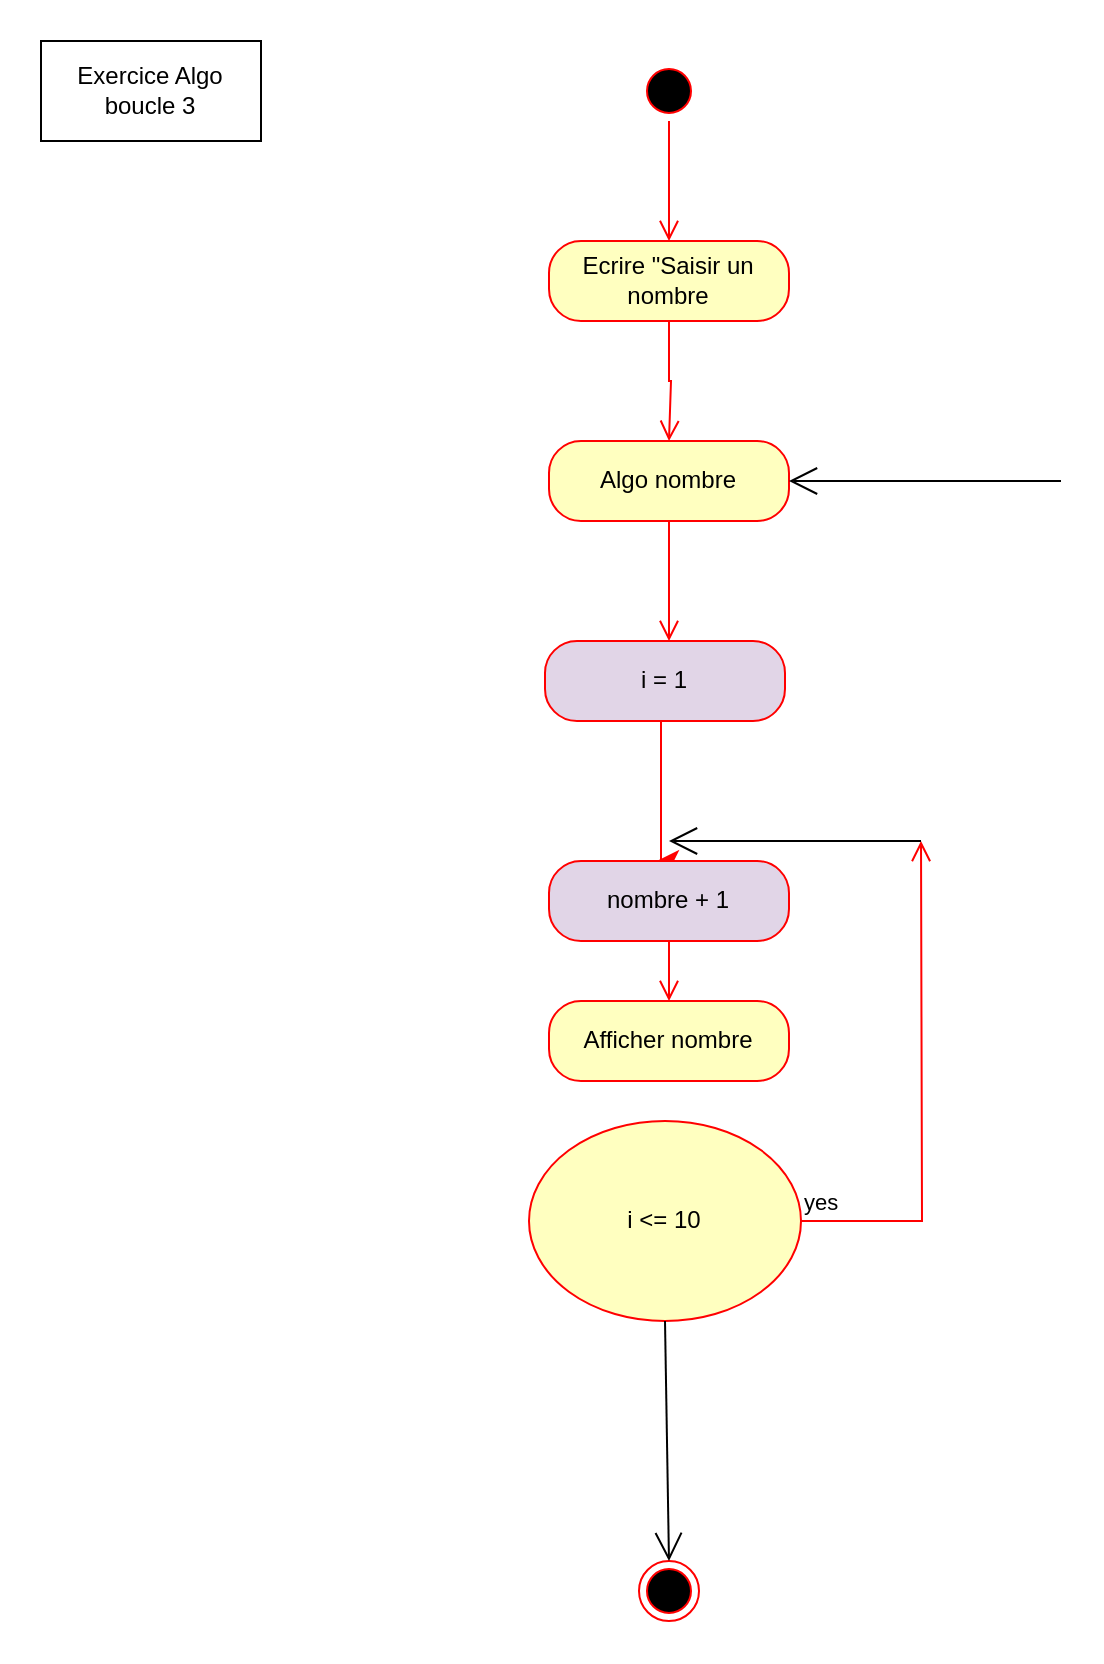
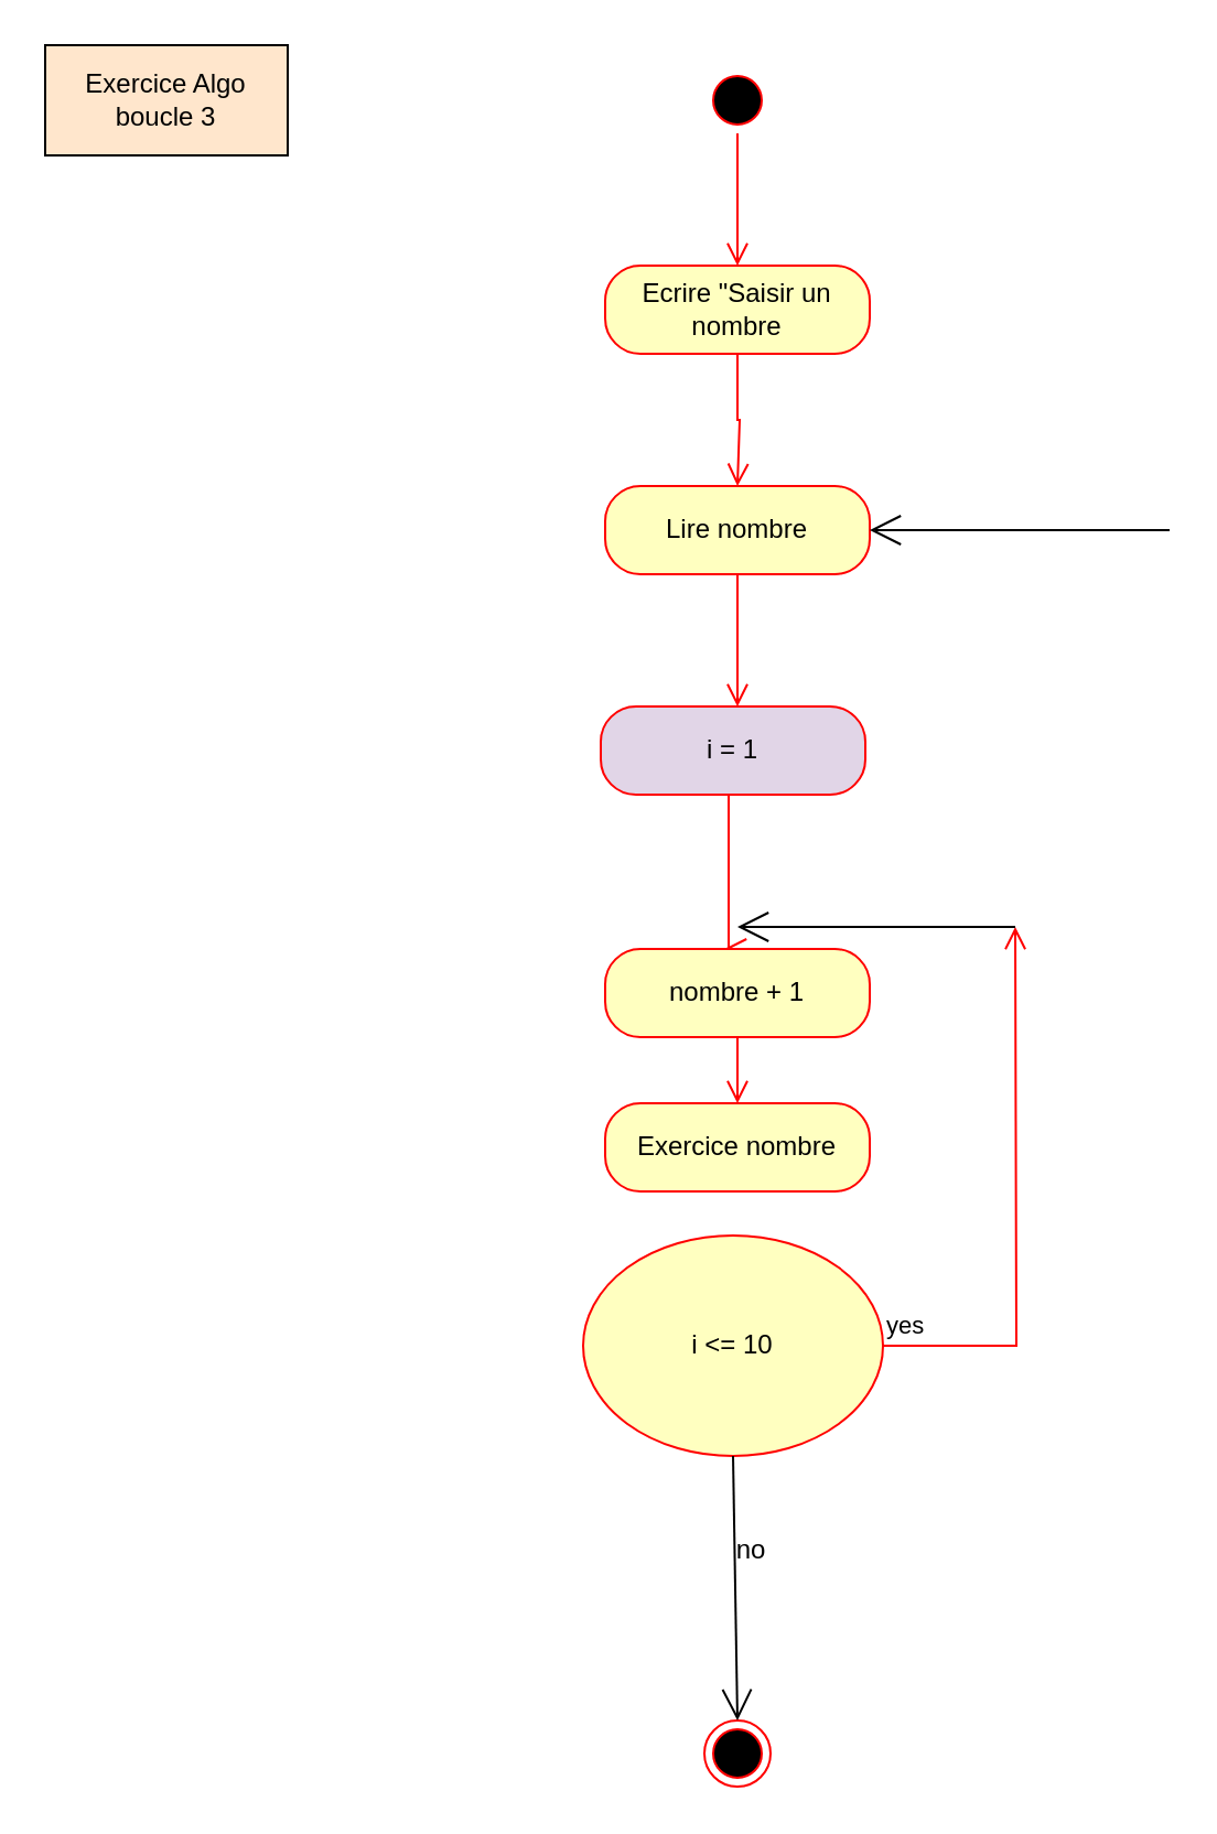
  <mxCell id="0" />
  <mxCell id="1" parent="0" />
  <mxCell id="2" value="" style="ellipse;html=1;shape=startState;fillColor=#000000;strokeColor=#ff0000;" vertex="1" parent="1"><mxGeometry x="319" y="30" width="30" height="30" as="geometry" /></mxCell>
  <mxCell id="3" value="" style="edgeStyle=orthogonalEdgeStyle;html=1;verticalAlign=bottom;endArrow=open;endSize=8;strokeColor=#ff0000;rounded=0;" edge="1" source="2" parent="1"><mxGeometry relative="1" as="geometry"><mxPoint x="334" y="120" as="targetPoint" /></mxGeometry></mxCell>
  <mxCell id="4" value="Ecrire &quot;Saisir un nombre" style="rounded=1;whiteSpace=wrap;html=1;arcSize=40;fontColor=#000000;fillColor=#ffffc0;strokeColor=#ff0000;" vertex="1" parent="1"><mxGeometry x="274" y="120" width="120" height="40" as="geometry" /></mxCell>
  <mxCell id="5" value="" style="edgeStyle=orthogonalEdgeStyle;html=1;verticalAlign=bottom;endArrow=open;endSize=8;strokeColor=#ff0000;rounded=0;" edge="1" source="4" parent="1"><mxGeometry relative="1" as="geometry"><mxPoint x="334" y="220" as="targetPoint" /><Array as="points"><mxPoint x="334" y="190" /><mxPoint x="335" y="190" /></Array></mxGeometry></mxCell>
- <mxCell id="6" value="Algo nombre" style="rounded=1;whiteSpace=wrap;html=1;arcSize=40;fontColor=#000000;fillColor=#ffffc0;strokeColor=#ff0000;" vertex="1" parent="1"><mxGeometry x="274" y="220" width="120" height="40" as="geometry" /></mxCell>
+ <mxCell id="6" value="Lire nombre" style="rounded=1;whiteSpace=wrap;html=1;arcSize=40;fontColor=#000000;fillColor=#ffffc0;strokeColor=#ff0000;" vertex="1" parent="1"><mxGeometry x="274" y="220" width="120" height="40" as="geometry" /></mxCell>
  <mxCell id="7" value="" style="edgeStyle=orthogonalEdgeStyle;html=1;verticalAlign=bottom;endArrow=open;endSize=8;strokeColor=#ff0000;rounded=0;" edge="1" source="6" parent="1"><mxGeometry relative="1" as="geometry"><mxPoint x="334" y="320" as="targetPoint" /></mxGeometry></mxCell>
  <mxCell id="8" value="i &amp;lt;= 10" style="ellipse;whiteSpace=wrap;html=1;fontColor=#000000;fillColor=#ffffc0;strokeColor=#ff0000;" vertex="1" parent="1"><mxGeometry x="264" y="560" width="136" height="100" as="geometry" /></mxCell>
  <mxCell id="9" value="yes" style="edgeStyle=orthogonalEdgeStyle;html=1;align=left;verticalAlign=bottom;endArrow=open;endSize=8;strokeColor=#ff0000;rounded=0;" edge="1" source="8" parent="1"><mxGeometry x="-1" relative="1" as="geometry"><mxPoint x="460" y="420" as="targetPoint" /><mxPoint as="offset" /></mxGeometry></mxCell>
  <mxCell id="10" value="i = 1" style="rounded=1;whiteSpace=wrap;html=1;arcSize=40;fontColor=#000000;fillColor=#e1d5e7;strokeColor=#ff0000;" vertex="1" parent="1"><mxGeometry x="272" y="320" width="120" height="40" as="geometry" /></mxCell>
  <mxCell id="11" value="" style="endArrow=open;endFill=1;endSize=12;html=1;rounded=0;entryX=1;entryY=0.5;entryDx=0;entryDy=0;" edge="1" parent="1" target="6"><mxGeometry width="160" relative="1" as="geometry"><mxPoint x="530" y="240" as="sourcePoint" /><mxPoint x="630" y="170" as="targetPoint" /><Array as="points" /></mxGeometry></mxCell>
  <mxCell id="12" value="" style="ellipse;html=1;shape=endState;fillColor=#000000;strokeColor=#ff0000;" vertex="1" parent="1"><mxGeometry x="319" y="780" width="30" height="30" as="geometry" /></mxCell>
  <mxCell id="13" value="" style="endArrow=open;endFill=1;endSize=12;html=1;rounded=0;exitX=0.5;exitY=1;exitDx=0;exitDy=0;" edge="1" parent="1" source="8"><mxGeometry width="160" relative="1" as="geometry"><mxPoint x="234" y="480" as="sourcePoint" /><mxPoint x="334" y="780" as="targetPoint" /></mxGeometry></mxCell>
- <mxCell id="15" value="" style="edgeStyle=orthogonalEdgeStyle;html=1;verticalAlign=bottom;endArrow=classic;endSize=8;strokeColor=#ff0000;rounded=0;entryX=0.45;entryY=0;entryDx=0;entryDy=0;entryPerimeter=0;exitX=0.5;exitY=1;exitDx=0;exitDy=0;" edge="1" parent="1" source="10" target="16"><mxGeometry relative="1" as="geometry"><mxPoint x="330" y="400" as="targetPoint" /><mxPoint x="330" y="380" as="sourcePoint" /><Array as="points"><mxPoint x="330" y="360" /><mxPoint x="330" y="430" /></Array></mxGeometry></mxCell>
- <mxCell id="16" value="nombre + 1" style="rounded=1;whiteSpace=wrap;html=1;arcSize=40;fontColor=#000000;fillColor=#e1d5e7;strokeColor=#ff0000;" vertex="1" parent="1"><mxGeometry x="274" y="430" width="120" height="40" as="geometry" /></mxCell>
+ <mxCell id="14" value="no" style="text;html=1;align=center;verticalAlign=middle;resizable=0;points=[];autosize=1;strokeColor=none;fillColor=none;" vertex="1" parent="1"><mxGeometry x="320" y="688" width="40" height="30" as="geometry" /></mxCell>
+ <mxCell id="15" value="" style="edgeStyle=orthogonalEdgeStyle;html=1;verticalAlign=bottom;endArrow=open;endSize=8;strokeColor=#ff0000;rounded=0;entryX=0.45;entryY=0;entryDx=0;entryDy=0;entryPerimeter=0;exitX=0.5;exitY=1;exitDx=0;exitDy=0;" edge="1" parent="1" source="10" target="16"><mxGeometry relative="1" as="geometry"><mxPoint x="330" y="400" as="targetPoint" /><mxPoint x="330" y="380" as="sourcePoint" /><Array as="points"><mxPoint x="330" y="360" /><mxPoint x="330" y="430" /></Array></mxGeometry></mxCell>
+ <mxCell id="16" value="nombre + 1" style="rounded=1;whiteSpace=wrap;html=1;arcSize=40;fontColor=#000000;fillColor=#ffffc0;strokeColor=#ff0000;" vertex="1" parent="1"><mxGeometry x="274" y="430" width="120" height="40" as="geometry" /></mxCell>
  <mxCell id="17" value="" style="edgeStyle=orthogonalEdgeStyle;html=1;verticalAlign=bottom;endArrow=open;endSize=8;strokeColor=#ff0000;rounded=0;" edge="1" source="16" parent="1"><mxGeometry relative="1" as="geometry"><mxPoint x="334" y="500" as="targetPoint" /></mxGeometry></mxCell>
  <mxCell id="18" value="" style="endArrow=open;endFill=1;endSize=12;html=1;rounded=0;" edge="1" parent="1"><mxGeometry width="160" relative="1" as="geometry"><mxPoint x="460" y="420" as="sourcePoint" /><mxPoint x="334" y="420" as="targetPoint" /></mxGeometry></mxCell>
- <mxCell id="19" value="Afficher nombre" style="rounded=1;whiteSpace=wrap;html=1;arcSize=40;fontColor=#000000;fillColor=#ffffc0;strokeColor=#ff0000;" vertex="1" parent="1"><mxGeometry x="274" y="500" width="120" height="40" as="geometry" /></mxCell>
- <mxCell id="20" value="Exercice Algo boucle 3" style="html=1;whiteSpace=wrap;" vertex="1" parent="1"><mxGeometry x="20" y="20" width="110" height="50" as="geometry" /></mxCell>
+ <mxCell id="19" value="Exercice nombre" style="rounded=1;whiteSpace=wrap;html=1;arcSize=40;fontColor=#000000;fillColor=#ffffc0;strokeColor=#ff0000;" vertex="1" parent="1"><mxGeometry x="274" y="500" width="120" height="40" as="geometry" /></mxCell>
+ <mxCell id="20" value="Exercice Algo boucle 3" style="html=1;whiteSpace=wrap;fillColor=#ffe6cc;" vertex="1" parent="1"><mxGeometry x="20" y="20" width="110" height="50" as="geometry" /></mxCell>
